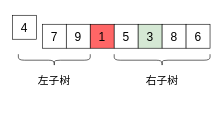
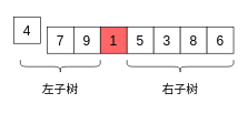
  <mxCell id="0" />
  <mxCell id="1" parent="0" />
  <mxCell id="2" value="4" style="whiteSpace=wrap;html=1;aspect=fixed;fontSize=20;fillColor=#FFFFFF;" vertex="1" parent="1"><mxGeometry x="20" y="25" width="40" height="40" as="geometry" /></mxCell>
  <mxCell id="3" value="7" style="whiteSpace=wrap;html=1;aspect=fixed;fontSize=20;fillColor=#FFFFFF;" vertex="1" parent="1"><mxGeometry x="70" y="40" width="40" height="40" as="geometry" /></mxCell>
  <mxCell id="4" value="9" style="whiteSpace=wrap;html=1;aspect=fixed;fontSize=20;fillColor=#FFFFFF;" vertex="1" parent="1"><mxGeometry x="110" y="40" width="40" height="40" as="geometry" /></mxCell>
  <mxCell id="5" value="1" style="whiteSpace=wrap;html=1;aspect=fixed;fontSize=20;fillColor=#FF6666;" vertex="1" parent="1"><mxGeometry x="150" y="40" width="40" height="40" as="geometry" /></mxCell>
  <mxCell id="6" value="5" style="whiteSpace=wrap;html=1;aspect=fixed;fontSize=20;fillColor=#FFFFFF;" vertex="1" parent="1"><mxGeometry x="190" y="40" width="40" height="40" as="geometry" /></mxCell>
- <mxCell id="7" value="3" style="whiteSpace=wrap;html=1;aspect=fixed;fontSize=20;fillColor=#d5e8d4;" vertex="1" parent="1"><mxGeometry x="230" y="40" width="40" height="40" as="geometry" /></mxCell>
+ <mxCell id="7" value="3" style="whiteSpace=wrap;html=1;aspect=fixed;fontSize=20;fillColor=#FFFFFF;" vertex="1" parent="1"><mxGeometry x="230" y="40" width="40" height="40" as="geometry" /></mxCell>
  <mxCell id="8" value="8" style="whiteSpace=wrap;html=1;aspect=fixed;fontSize=20;fillColor=#FFFFFF;" vertex="1" parent="1"><mxGeometry x="270" y="40" width="40" height="40" as="geometry" /></mxCell>
  <mxCell id="9" value="6" style="whiteSpace=wrap;html=1;aspect=fixed;fontSize=20;fillColor=#FFFFFF;" vertex="1" parent="1"><mxGeometry x="310" y="40" width="40" height="40" as="geometry" /></mxCell>
  <mxCell id="10" value="" style="shape=curlyBracket;whiteSpace=wrap;html=1;rounded=1;labelPosition=left;verticalLabelPosition=middle;align=right;verticalAlign=middle;fillColor=#FF6666;rotation=-90;" vertex="1" parent="1"><mxGeometry x="80" y="40" width="20" height="120" as="geometry" /></mxCell>
  <mxCell id="11" value="左子树" style="text;html=1;strokeColor=none;fillColor=none;align=center;verticalAlign=middle;whiteSpace=wrap;rounded=0;fontSize=18;" vertex="1" parent="1"><mxGeometry x="60" y="119" width="60" height="30" as="geometry" /></mxCell>
  <mxCell id="12" value="右子树" style="text;html=1;strokeColor=none;fillColor=none;align=center;verticalAlign=middle;whiteSpace=wrap;rounded=0;fontSize=18;" vertex="1" parent="1"><mxGeometry x="240" y="119" width="60" height="30" as="geometry" /></mxCell>
  <mxCell id="13" value="" style="shape=curlyBracket;whiteSpace=wrap;html=1;rounded=1;labelPosition=left;verticalLabelPosition=middle;align=right;verticalAlign=middle;fillColor=#FF6666;rotation=-90;" vertex="1" parent="1"><mxGeometry x="260" y="20" width="20" height="160" as="geometry" /></mxCell>
